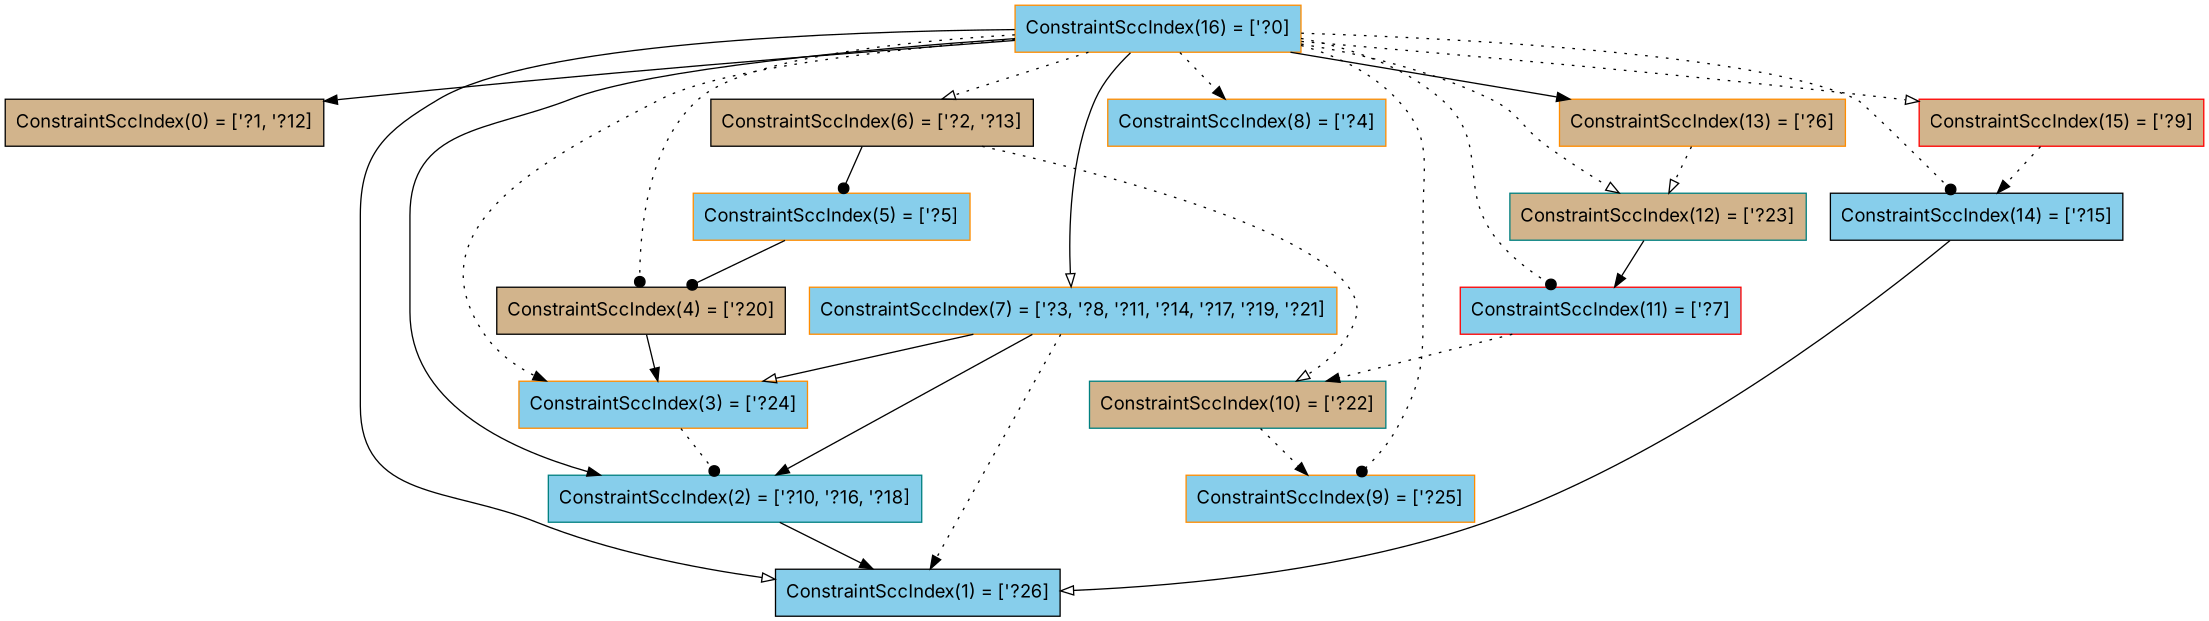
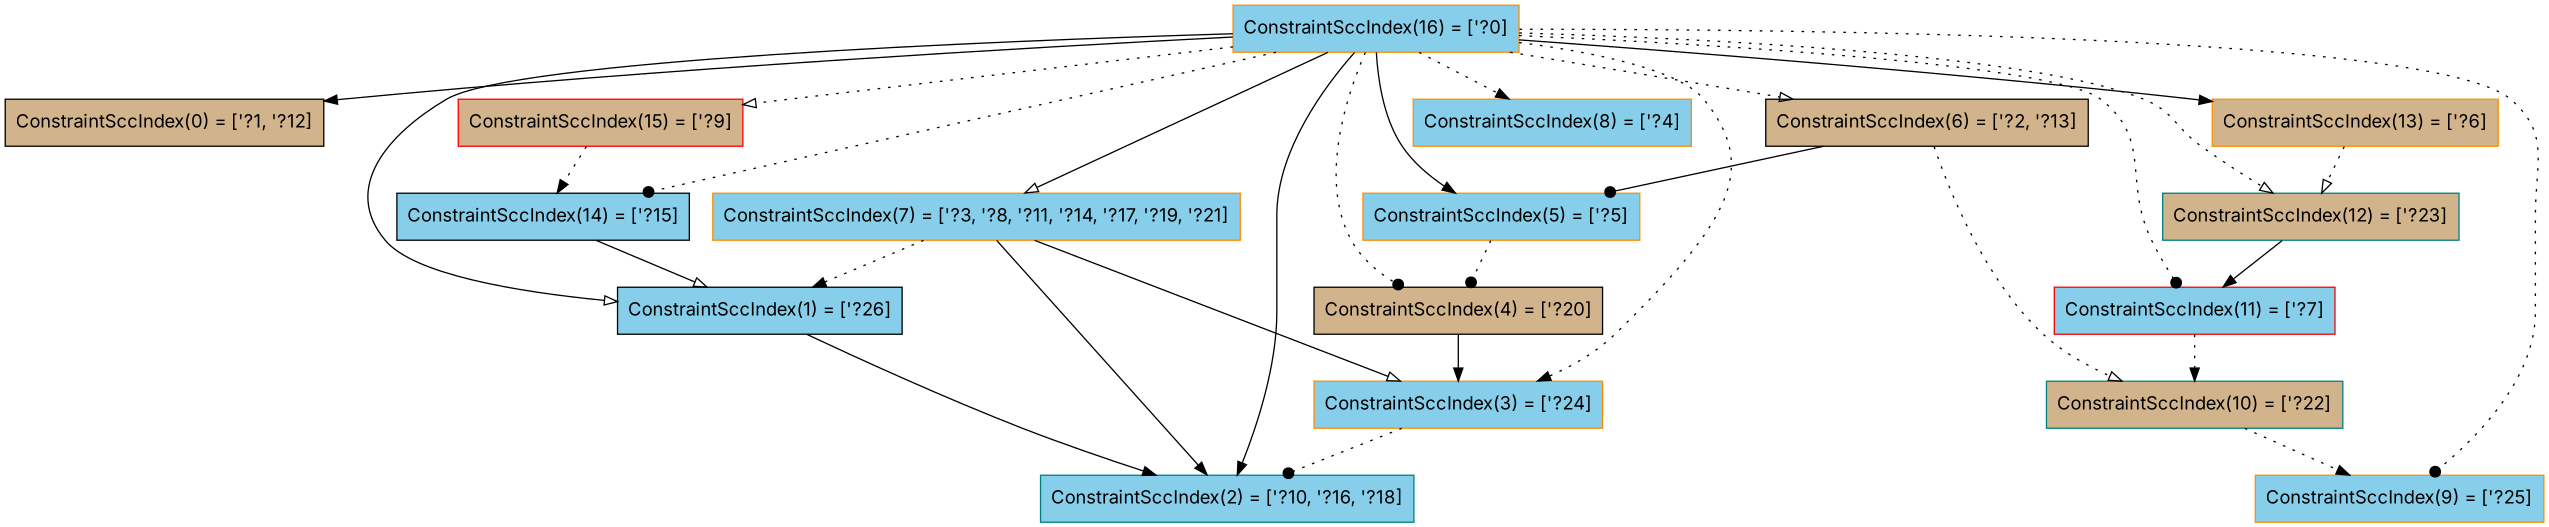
  digraph {
    fontname=Inter
    node [color=darkorange fillcolor=skyblue fontname=Inter shape=box style=filled]
    edge [arrowhead=normal fontname=Inter style=dotted]
    n1 [color=black fillcolor=tan label="ConstraintSccIndex(0) = [\'?1, \'?12]"]
    n2 [color=black label="ConstraintSccIndex(1) = [\'?26]"]
    n3 [color=teal label="ConstraintSccIndex(2) = [\'?10, \'?16, \'?18]"]
    n4 [label="ConstraintSccIndex(3) = [\'?24]"]
    n5 [color=black fillcolor=tan label="ConstraintSccIndex(4) = [\'?20]"]
    n6 [label="ConstraintSccIndex(5) = [\'?5]"]
    n7 [color=black fillcolor=tan label="ConstraintSccIndex(6) = [\'?2, \'?13]"]
    n8 [color=teal fillcolor=tan label="ConstraintSccIndex(10) = [\'?22]"]
    n9 [label="ConstraintSccIndex(7) = [\'?3, \'?8, \'?11, \'?14, \'?17, \'?19, \'?21]"]
    n10 [label="ConstraintSccIndex(8) = [\'?4]"]
    n11 [label="ConstraintSccIndex(9) = [\'?25]"]
    n12 [color=red label="ConstraintSccIndex(11) = [\'?7]"]
    n13 [color=teal fillcolor=tan label="ConstraintSccIndex(12) = [\'?23]"]
    n14 [fillcolor=tan label="ConstraintSccIndex(13) = [\'?6]"]
    n15 [color=black label="ConstraintSccIndex(14) = [\'?15]"]
    n16 [color=red fillcolor=tan label="ConstraintSccIndex(15) = [\'?9]"]
    n17 [label="ConstraintSccIndex(16) = [\'?0]"]
-   n3 -> n2 [style=solid]
+   n2 -> n3 [style=solid]
    n4 -> n3 [arrowhead=dot]
    n5 -> n4 [style=solid]
-   n6 -> n5 [arrowhead=dot style=solid]
+   n6 -> n5 [arrowhead=dot]
    n7 -> n6 [arrowhead=dot style=solid]
    n7 -> n8 [arrowhead=onormal]
    n8 -> n11
    n9 -> n2
    n9 -> n3 [style=solid]
    n9 -> n4 [arrowhead=onormal style=solid]
    n12 -> n8
    n13 -> n12 [style=solid]
    n14 -> n13 [arrowhead=onormal]
    n15 -> n2 [arrowhead=onormal style=solid]
    n16 -> n15
    n17 -> n1 [style=solid]
    n17 -> n2 [arrowhead=onormal style=solid]
    n17 -> n3 [style=solid]
    n17 -> n4
    n17 -> n5 [arrowhead=dot]
+   n17 -> n6 [style=solid]
    n17 -> n7 [arrowhead=onormal]
    n17 -> n9 [arrowhead=onormal style=solid]
    n17 -> n10
    n17 -> n11 [arrowhead=dot]
    n17 -> n12 [arrowhead=dot]
    n17 -> n13 [arrowhead=onormal]
    n17 -> n14 [style=solid]
    n17 -> n15 [arrowhead=dot]
    n17 -> n16 [arrowhead=onormal]
  }
